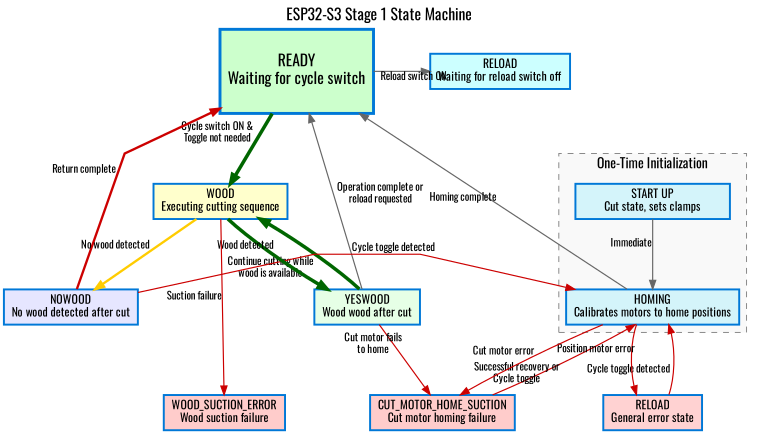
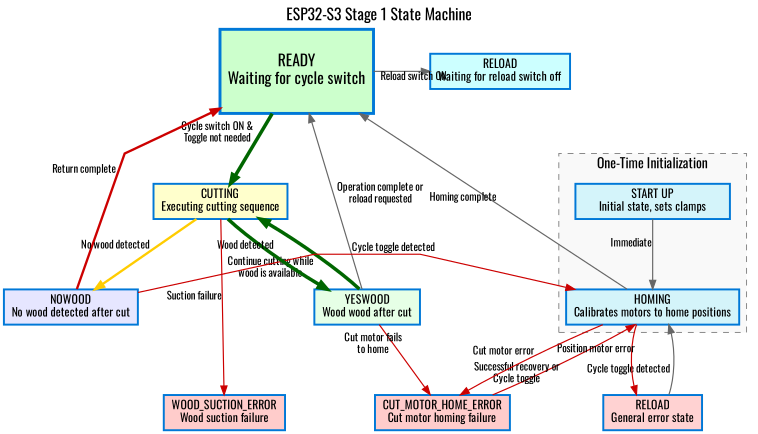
  digraph {
    fontname=Oswald
    fontsize=16
    label="ESP32-S3 Stage 1 State Machine"
    labelloc=t
    nodesep=0.8
    ranksep=1.0
    splines=polyline
    node [color="#0078D7" fillcolor="#FFCCCB" fontname=Oswald fontsize=12 penwidth=2.0 shape=box style=filled]
    edge [arrowsize=0.9 color="#CC0000" fontname=Oswald fontsize=11 penwidth=1.2 xlabel="Cycle toggle detected"]
    n1 [fillcolor="#CCFFCC" fontsize=16 height=1.2 label="READY\nWaiting for cycle switch" penwidth=3.0 width=1.8]
    n2 [fillcolor="#CCFFFF" label="RELOAD\nWaiting for reload switch off"]
    n3 [fillcolor="#E6FFE6" label="YESWOOD\nWood wood after cut"]
    n4 [fillcolor="#E6E6FF" label="NOWOOD\nNo wood detected after cut"]
    n5 [fillcolor="#FFD2D2" label="RELOAD\nGeneral error state"]
    n6 [label="WOOD_SUCTION_ERROR\nWood suction failure"]
-   n7 [label="CUT_MOTOR_HOME_SUCTION\nCut motor homing failure"]
-   n8 [fillcolor="#D4F4FA" group=init label="START UP\nCut state, sets clamps" width=2.2]
+   n7 [label="CUT_MOTOR_HOME_ERROR\nCut motor homing failure"]
+   n8 [fillcolor="#D4F4FA" group=init label="START UP\nInitial state, sets clamps" width=2.2]
    n9 [fillcolor="#D4F4FA" group=init label="HOMING\nCalibrates motors to home positions"]
-   n10 [fillcolor="#FFFFCC" label="WOOD\nExecuting cutting sequence"]
+   n10 [fillcolor="#FFFFCC" label="CUTTING\nExecuting cutting sequence"]
    subgraph sub_1 {
      rank=same
      n1
      n2
    }
    subgraph sub_2 {
      rank=same
      n3
      n4
    }
    subgraph sub_3 {
      rank=same
      n5
      n6
      n7
    }
    subgraph cluster_4 {
      bgcolor="#F9F9F9"
      color="#888888"
      fontsize=14
      label="One-Time Initialization"
      style=dashed
      n8
      n9
    }
    n1 -> n2 [color="#666666" xlabel="Reload switch ON"]
    n1 -> n10 [color="#006600" penwidth=3.6 xlabel="Cycle switch ON &\nToggle not needed"]
    n3 -> n1 [color="#666666" xlabel="Operation complete or\nreload requested"]
    n3 -> n7 [xlabel="Cut motor fails\nto home"]
    n3 -> n10 [color="#006600" penwidth=3.6 xlabel="Continue cutting while\nwood is available"]
    n4 -> n1 [penwidth=2.4 xlabel="Return complete"]
    n4 -> n9
-   n5 -> n9
+   n5 -> n9 [color="#666666"]
    n7 -> n9 [xlabel="Successful recovery or\nCycle toggle"]
    n8 -> n9 [color="#666666" xlabel=Immediate]
    n9 -> n1 [color="#666666" xlabel="Homing complete"]
    n9 -> n5 [xlabel="Position motor error"]
    n9 -> n7 [xlabel="Cut motor error"]
    n10 -> n3 [color="#006600" penwidth=3.6 xlabel="Wood detected"]
    n10 -> n4 [color="#FFCC00" penwidth=2.4 xlabel="No wood detected"]
    n10 -> n6 [xlabel="Suction failure"]
  }
